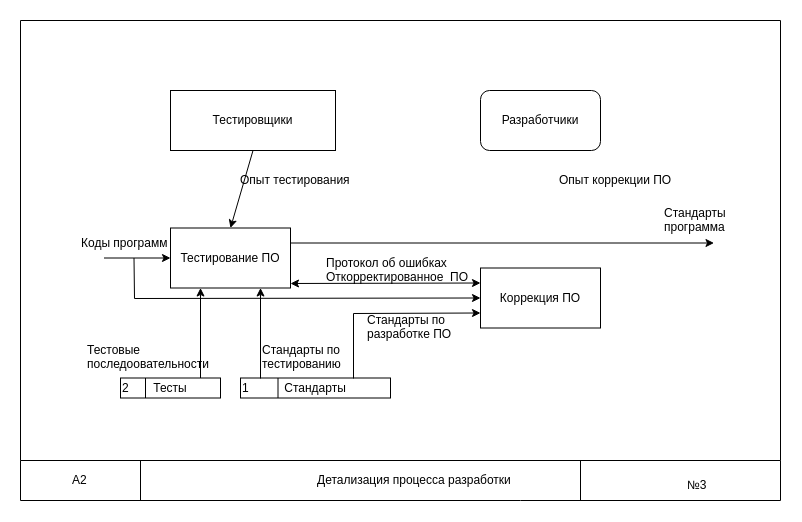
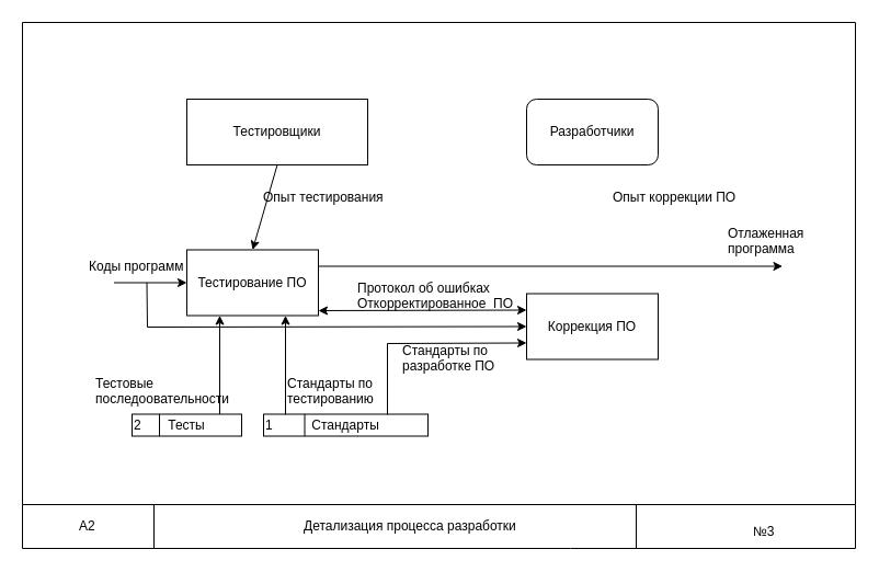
  <mxCell id="0" />
  <mxCell id="1" parent="0" />
  <mxCell id="2" value="" style="endArrow=none;html=1;" edge="1" parent="1"><mxGeometry width="50" height="50" relative="1" as="geometry"><mxPoint y="460" as="sourcePoint" x="20" /><mxPoint y="20" as="targetPoint" x="20" /></mxGeometry></mxCell>
  <mxCell id="3" value="" style="endArrow=none;html=1;" edge="1" parent="1"><mxGeometry width="50" height="50" relative="1" as="geometry"><mxPoint y="20" as="sourcePoint" x="20" /><mxPoint x="780" y="20" as="targetPoint" /></mxGeometry></mxCell>
  <mxCell id="4" value="" style="endArrow=none;html=1;" edge="1" parent="1"><mxGeometry width="50" height="50" relative="1" as="geometry"><mxPoint x="780" y="460" as="sourcePoint" /><mxPoint x="780" y="20" as="targetPoint" /></mxGeometry></mxCell>
  <mxCell id="5" value="" style="endArrow=none;html=1;" edge="1" parent="1"><mxGeometry width="50" height="50" relative="1" as="geometry"><mxPoint y="460" as="sourcePoint" x="20" /><mxPoint x="780" y="460" as="targetPoint" /></mxGeometry></mxCell>
  <mxCell id="6" value="" style="endArrow=none;html=1;rounded=0;" edge="1" parent="1"><mxGeometry width="50" height="50" relative="1" as="geometry"><mxPoint x="780" y="460" as="sourcePoint" /><mxPoint y="460" as="targetPoint" x="20" /><Array as="points"><mxPoint x="780" y="500" /><mxPoint x="520" y="500" /><mxPoint y="500" x="20" /></Array></mxGeometry></mxCell>
  <mxCell id="7" value="" style="endArrow=none;html=1;" edge="1" parent="1"><mxGeometry width="50" height="50" relative="1" as="geometry"><mxPoint x="140" y="500" as="sourcePoint" /><mxPoint x="140" y="460" as="targetPoint" /></mxGeometry></mxCell>
  <mxCell id="8" value="" style="endArrow=none;html=1;" edge="1" parent="1"><mxGeometry width="50" height="50" relative="1" as="geometry"><mxPoint x="580" y="500" as="sourcePoint" /><mxPoint x="580" y="460" as="targetPoint" /></mxGeometry></mxCell>
  <mxCell id="9" value="&lt;div&gt;A2&lt;/div&gt;" style="text;html=1;resizable=0;points=[];autosize=1;align=left;verticalAlign=top;spacingTop=-4;" vertex="1" parent="1"><mxGeometry x="70" y="470" width="30" height="20" as="geometry" /></mxCell>
- <mxCell id="10" value="Детализация процесса разработки" style="text;html=1;resizable=0;points=[];autosize=1;align=left;verticalAlign=top;spacingTop=-4;" vertex="1" parent="1"><mxGeometry x="315" y="470" width="190" height="20" as="geometry" /></mxCell>
+ <mxCell id="10" value="Детализация процесса разработки" style="text;html=1;resizable=0;points=[];autosize=1;align=left;verticalAlign=top;spacingTop=-4;" vertex="1" parent="1"><mxGeometry x="275" y="470" width="190" height="20" as="geometry" /></mxCell>
  <mxCell id="11" value="&lt;div&gt;№3&lt;/div&gt;" style="text;html=1;resizable=0;points=[];autosize=1;align=left;verticalAlign=top;spacingTop=-4;" vertex="1" parent="1"><mxGeometry x="685" y="475" width="30" height="20" as="geometry" /></mxCell>
  <mxCell id="12" value="&lt;div&gt;Тестировщики&lt;/div&gt;" style="rounded=0;whiteSpace=wrap;html=1;shadow=0;strokeColor=#000000;fillColor=#FFFFFF;gradientColor=none;" vertex="1" parent="1"><mxGeometry x="170" y="90" width="165" height="60" as="geometry" /></mxCell>
  <mxCell id="13" value="Разработчики" style="whiteSpace=wrap;html=1;shadow=0;strokeColor=#000000;fillColor=#FFFFFF;gradientColor=none;rounded=1;" vertex="1" parent="1"><mxGeometry x="480" y="90" width="120" height="60" as="geometry" /></mxCell>
  <mxCell id="14" value="Тестирование ПО" style="rounded=0;whiteSpace=wrap;html=1;shadow=0;strokeColor=#000000;fillColor=#FFFFFF;gradientColor=none;" vertex="1" parent="1"><mxGeometry x="170" y="227.5" width="120" height="60" as="geometry" /></mxCell>
  <mxCell id="15" value="Коррекция ПО" style="rounded=0;whiteSpace=wrap;html=1;shadow=0;strokeColor=#000000;fillColor=#FFFFFF;gradientColor=none;" vertex="1" parent="1"><mxGeometry x="480" y="267.5" width="120" height="60" as="geometry" /></mxCell>
  <mxCell id="16" value="" style="endArrow=classic;html=1;exitX=0.5;exitY=1;exitDx=0;exitDy=0;entryX=0.5;entryY=0;entryDx=0;entryDy=0;" edge="1" parent="1" source="12" target="14"><mxGeometry width="50" height="50" relative="1" as="geometry"><mxPoint x="200" y="230" as="sourcePoint" /><mxPoint x="250" y="180" as="targetPoint" /></mxGeometry></mxCell>
  <mxCell id="17" value="&lt;div&gt;Опыт коррекции ПО&lt;/div&gt;" style="text;html=1;resizable=0;points=[];autosize=1;align=left;verticalAlign=top;spacingTop=-4;" vertex="1" parent="1"><mxGeometry x="557" y="170" width="120" height="20" as="geometry" /></mxCell>
  <mxCell id="18" value="Опыт тестирования" style="text;html=1;resizable=0;points=[];autosize=1;align=left;verticalAlign=top;spacingTop=-4;" vertex="1" parent="1"><mxGeometry x="238" y="170" width="120" height="20" as="geometry" /></mxCell>
  <mxCell id="19" value="" style="endArrow=classic;html=1;entryX=0;entryY=0.5;entryDx=0;entryDy=0;" edge="1" parent="1" target="14"><mxGeometry width="50" height="50" relative="1" as="geometry"><mxPoint x="103.5" y="257.5" as="sourcePoint" /><mxPoint x="133.5" y="257.5" as="targetPoint" /></mxGeometry></mxCell>
  <mxCell id="20" value="Коды программ" style="text;html=1;resizable=0;points=[];autosize=1;align=left;verticalAlign=top;spacingTop=-4;" vertex="1" parent="1"><mxGeometry x="78.5" y="232.5" width="100" height="20" as="geometry" /></mxCell>
  <mxCell id="21" value="" style="endArrow=classic;html=1;exitX=1;exitY=0.25;exitDx=0;exitDy=0;" edge="1" parent="1" source="14"><mxGeometry width="50" height="50" relative="1" as="geometry"><mxPoint x="318.5" y="257.5" as="sourcePoint" /><mxPoint x="713.5" y="242.5" as="targetPoint" /></mxGeometry></mxCell>
- <mxCell id="22" value="Стандарты&lt;br&gt;программа" style="text;html=1;resizable=0;points=[];autosize=1;align=left;verticalAlign=top;spacingTop=-4;" vertex="1" parent="1"><mxGeometry x="661.5" y="202.5" width="80" height="30" as="geometry" /></mxCell>
+ <mxCell id="22" value="Отлаженная&lt;br&gt;программа" style="text;html=1;resizable=0;points=[];autosize=1;align=left;verticalAlign=top;spacingTop=-4;" vertex="1" parent="1"><mxGeometry x="661.5" y="202.5" width="80" height="30" as="geometry" /></mxCell>
  <mxCell id="23" value="" style="endArrow=classic;startArrow=classic;html=1;entryX=0;entryY=0.25;entryDx=0;entryDy=0;" edge="1" parent="1" target="15"><mxGeometry width="50" height="50" relative="1" as="geometry"><mxPoint x="290" y="283" as="sourcePoint" /><mxPoint x="483.5" y="272.5" as="targetPoint" /></mxGeometry></mxCell>
  <mxCell id="24" value="Протокол об ошибках&lt;br&gt;Откорректированное&amp;nbsp; ПО" style="text;html=1;resizable=0;points=[];autosize=1;align=left;verticalAlign=top;spacingTop=-4;" vertex="1" parent="1"><mxGeometry x="323.5" y="252.5" width="150" height="30" as="geometry" /></mxCell>
  <mxCell id="25" value="" style="endArrow=classic;html=1;rounded=0;entryX=0;entryY=0.5;entryDx=0;entryDy=0;" edge="1" parent="1" target="15"><mxGeometry width="50" height="50" relative="1" as="geometry"><mxPoint x="133.5" y="257.5" as="sourcePoint" /><mxPoint x="430" y="298" as="targetPoint" /><Array as="points"><mxPoint x="134" y="298" /></Array></mxGeometry></mxCell>
  <mxCell id="26" value="Тесты" style="rounded=0;whiteSpace=wrap;html=1;shadow=0;strokeColor=#000000;fillColor=#FFFFFF;gradientColor=none;" vertex="1" parent="1"><mxGeometry x="120" y="377.5" width="100" height="20" as="geometry" /></mxCell>
  <mxCell id="27" value="Стандарты" style="rounded=0;whiteSpace=wrap;html=1;shadow=0;strokeColor=#000000;fillColor=#FFFFFF;gradientColor=none;" vertex="1" parent="1"><mxGeometry x="240" y="377.5" width="150" height="20" as="geometry" /></mxCell>
  <mxCell id="28" value="" style="endArrow=none;html=1;entryX=0.25;entryY=0;entryDx=0;entryDy=0;exitX=0.25;exitY=1;exitDx=0;exitDy=0;" edge="1" parent="1" source="26" target="26"><mxGeometry width="50" height="50" relative="1" as="geometry"><mxPoint x="60" y="420" as="sourcePoint" /><mxPoint x="110" y="370" as="targetPoint" /></mxGeometry></mxCell>
  <mxCell id="29" value="" style="endArrow=none;html=1;exitX=0.25;exitY=1;exitDx=0;exitDy=0;entryX=0.25;entryY=0;entryDx=0;entryDy=0;" edge="1" parent="1" source="27" target="27"><mxGeometry width="50" height="50" relative="1" as="geometry"><mxPoint x="135" y="400" as="sourcePoint" /><mxPoint x="320" y="440" as="targetPoint" /></mxGeometry></mxCell>
  <mxCell id="30" value="2" style="text;html=1;resizable=0;points=[];autosize=1;align=left;verticalAlign=top;spacingTop=-4;" vertex="1" parent="1"><mxGeometry x="120" y="377.5" width="20" height="20" as="geometry" /></mxCell>
  <mxCell id="31" value="1" style="text;html=1;resizable=0;points=[];autosize=1;align=left;verticalAlign=top;spacingTop=-4;" vertex="1" parent="1"><mxGeometry x="240" y="377.5" width="20" height="20" as="geometry" /></mxCell>
  <mxCell id="32" value="" style="endArrow=classic;html=1;exitX=0.8;exitY=0;exitDx=0;exitDy=0;entryX=0.25;entryY=1;entryDx=0;entryDy=0;exitPerimeter=0;" edge="1" parent="1" source="26" target="14"><mxGeometry width="50" height="50" relative="1" as="geometry"><mxPoint x="60" y="390" as="sourcePoint" /><mxPoint x="200" y="340" as="targetPoint" /></mxGeometry></mxCell>
  <mxCell id="33" value="" style="endArrow=classic;html=1;entryX=0.75;entryY=1;entryDx=0;entryDy=0;" edge="1" parent="1" target="14"><mxGeometry width="50" height="50" relative="1" as="geometry"><mxPoint x="260" y="378" as="sourcePoint" /><mxPoint x="270" y="290" as="targetPoint" /></mxGeometry></mxCell>
  <mxCell id="34" value="Тестовые&lt;br&gt;последоовательности" style="text;html=1;resizable=0;points=[];autosize=1;align=left;verticalAlign=top;spacingTop=-4;" vertex="1" parent="1"><mxGeometry x="85" y="340" width="130" height="30" as="geometry" /></mxCell>
  <mxCell id="35" value="Стандарты по&lt;br&gt;тестированию" style="text;html=1;resizable=0;points=[];autosize=1;align=left;verticalAlign=top;spacingTop=-4;" vertex="1" parent="1"><mxGeometry x="260" y="340" width="90" height="30" as="geometry" /></mxCell>
  <mxCell id="36" value="" style="endArrow=classic;html=1;rounded=0;entryX=0;entryY=0.75;entryDx=0;entryDy=0;" edge="1" parent="1" target="15"><mxGeometry width="50" height="50" relative="1" as="geometry"><mxPoint x="353" y="378" as="sourcePoint" /><mxPoint x="480" y="310" as="targetPoint" /><Array as="points"><mxPoint x="353" y="313" /></Array></mxGeometry></mxCell>
  <mxCell id="37" value="Стандарты по&lt;br&gt;разработке ПО" style="text;html=1;resizable=0;points=[];autosize=1;align=left;verticalAlign=top;spacingTop=-4;" vertex="1" parent="1"><mxGeometry x="365" y="310" width="90" height="30" as="geometry" /></mxCell>
